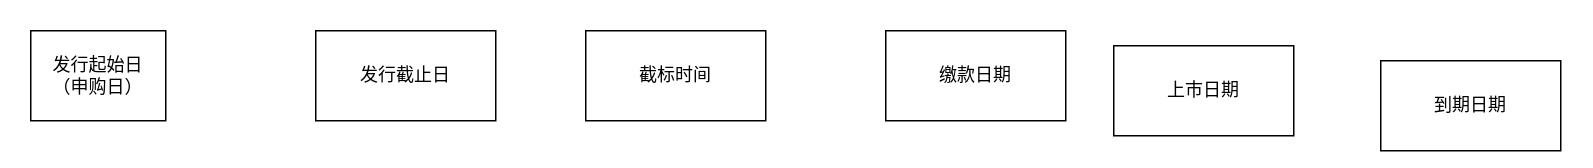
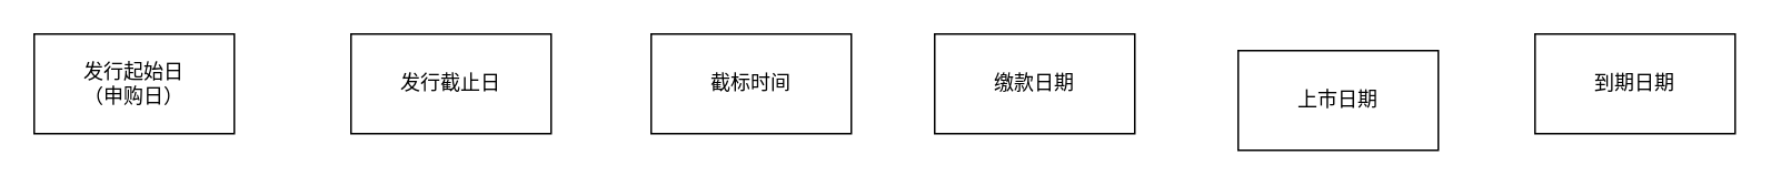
  <mxCell id="0" />
  <mxCell id="1" parent="0" />
- <mxCell id="2" value="发行起始日&lt;br&gt;（申购日）" style="rounded=0;whiteSpace=wrap;html=1;" vertex="1" parent="1"><mxGeometry x="20" y="20" width="90" height="60" as="geometry" /></mxCell>
+ <mxCell id="2" value="发行起始日&lt;br&gt;（申购日）" style="rounded=0;whiteSpace=wrap;html=1;" vertex="1" parent="1"><mxGeometry x="20" y="20" width="120" height="60" as="geometry" /></mxCell>
  <mxCell id="3" value="发行截止日" style="rounded=0;whiteSpace=wrap;html=1;" vertex="1" parent="1"><mxGeometry x="210" y="20" width="120" height="60" as="geometry" /></mxCell>
  <mxCell id="4" value="截标时间" style="rounded=0;whiteSpace=wrap;html=1;" vertex="1" parent="1"><mxGeometry x="390" y="20" width="120" height="60" as="geometry" /></mxCell>
- <mxCell id="5" value="缴款日期" style="rounded=0;whiteSpace=wrap;html=1;" vertex="1" parent="1"><mxGeometry x="590" y="20" width="120" height="60" as="geometry" /></mxCell>
+ <mxCell id="5" value="缴款日期" style="rounded=0;whiteSpace=wrap;html=1;" vertex="1" parent="1"><mxGeometry x="560" y="20" width="120" height="60" as="geometry" /></mxCell>
  <mxCell id="6" value="上市日期" style="rounded=0;whiteSpace=wrap;html=1;" vertex="1" parent="1"><mxGeometry x="742" y="30" width="120" height="60" as="geometry" /></mxCell>
- <mxCell id="7" value="到期日期" style="rounded=0;whiteSpace=wrap;html=1;" vertex="1" parent="1"><mxGeometry x="920" y="40" width="120" height="60" as="geometry" /></mxCell>
+ <mxCell id="7" value="到期日期" style="rounded=0;whiteSpace=wrap;html=1;" vertex="1" parent="1"><mxGeometry x="920" y="20" width="120" height="60" as="geometry" /></mxCell>
